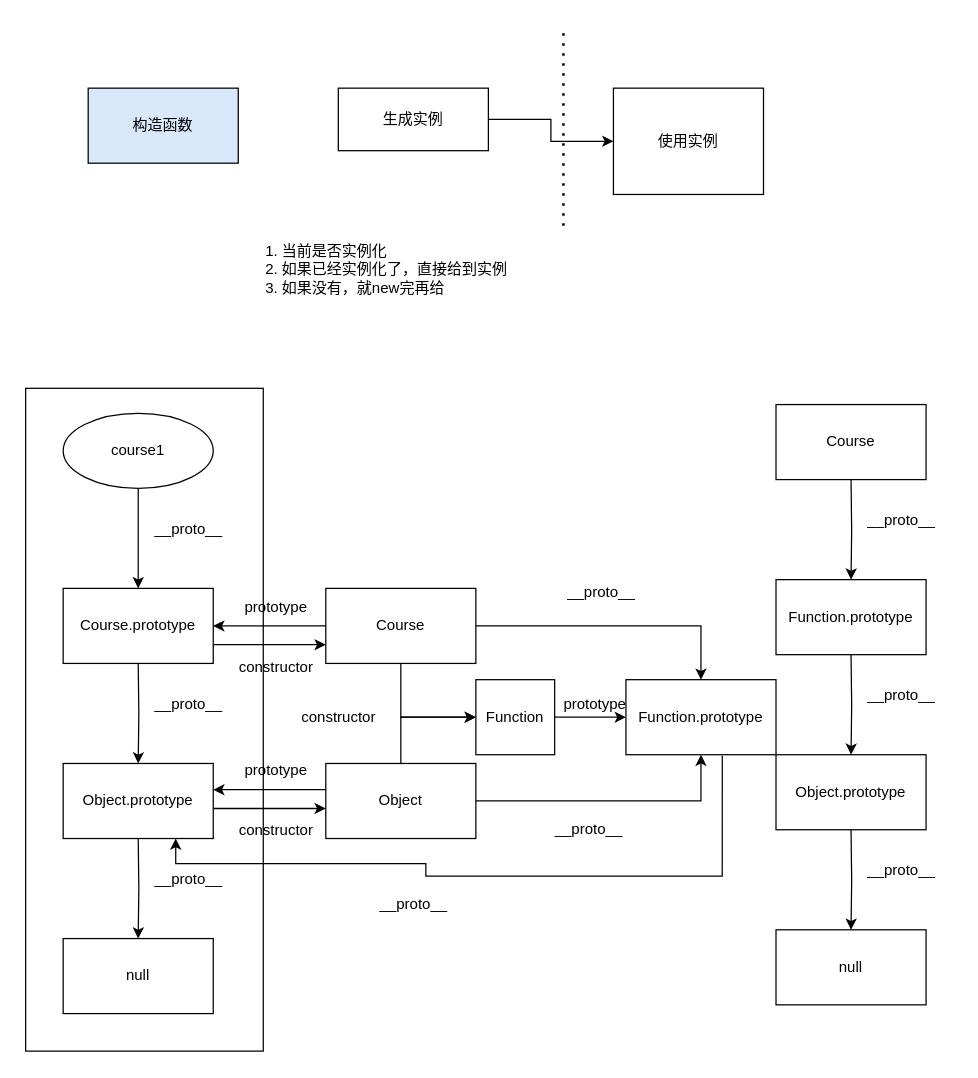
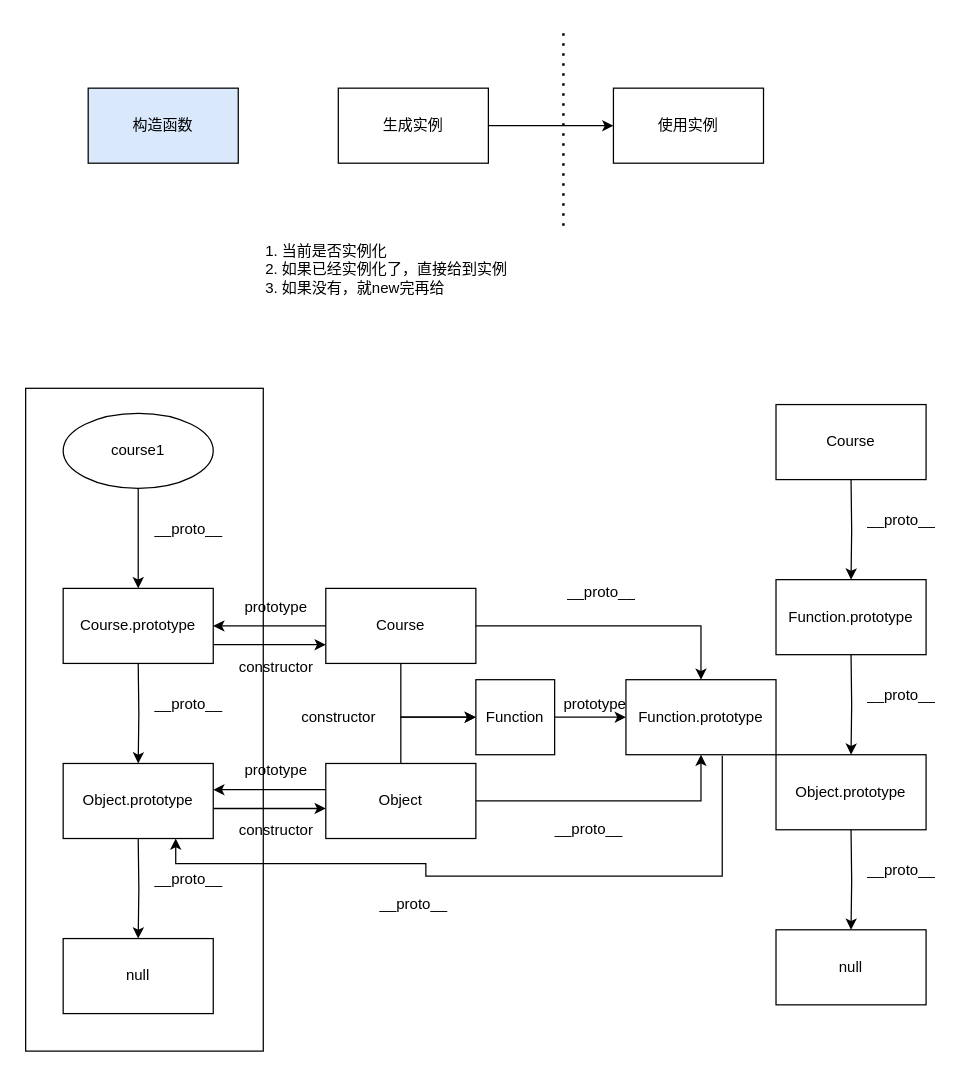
  <mxCell id="0" />
  <mxCell id="1" parent="0" />
  <mxCell id="2" value="" style="rounded=0;whiteSpace=wrap;html=1;" vertex="1" parent="1"><mxGeometry x="20" y="310" width="190" height="530" as="geometry" /></mxCell>
  <mxCell id="3" value="构造函数" style="rounded=0;whiteSpace=wrap;html=1;fillColor=#dae8fc;" vertex="1" parent="1"><mxGeometry x="70" y="70" width="120" height="60" as="geometry" /></mxCell>
  <mxCell id="4" value="" style="edgeStyle=orthogonalEdgeStyle;rounded=0;orthogonalLoop=1;jettySize=auto;html=1;" edge="1" parent="1" source="5" target="6"><mxGeometry relative="1" as="geometry" /></mxCell>
- <mxCell id="5" value="生成实例" style="rounded=0;whiteSpace=wrap;html=1;" vertex="1" parent="1"><mxGeometry x="270" y="70" width="120" height="50" as="geometry" /></mxCell>
- <mxCell id="6" value="使用实例" style="rounded=0;whiteSpace=wrap;html=1;" vertex="1" parent="1"><mxGeometry x="490" y="70" width="120" height="85" as="geometry" /></mxCell>
+ <mxCell id="5" value="生成实例" style="rounded=0;whiteSpace=wrap;html=1;" vertex="1" parent="1"><mxGeometry x="270" y="70" width="120" height="60" as="geometry" /></mxCell>
+ <mxCell id="6" value="使用实例" style="rounded=0;whiteSpace=wrap;html=1;" vertex="1" parent="1"><mxGeometry x="490" y="70" width="120" height="60" as="geometry" /></mxCell>
  <mxCell id="7" value="" style="endArrow=none;dashed=1;html=1;dashPattern=1 3;strokeWidth=2;rounded=0;" edge="1" parent="1"><mxGeometry width="50" height="50" relative="1" as="geometry"><mxPoint x="450" y="180" as="sourcePoint" /><mxPoint x="450" y="20" as="targetPoint" /></mxGeometry></mxCell>
  <mxCell id="8" value="1. 当前是否实例化&lt;br&gt;2. 如果已经实例化了，直接给到实例&lt;br&gt;3. 如果没有，就new完再给" style="text;html=1;strokeColor=none;fillColor=none;align=left;verticalAlign=middle;whiteSpace=wrap;rounded=0;" vertex="1" parent="1"><mxGeometry x="210" y="200" width="220" height="30" as="geometry" /></mxCell>
  <mxCell id="9" value="" style="edgeStyle=orthogonalEdgeStyle;rounded=0;orthogonalLoop=1;jettySize=auto;html=1;" edge="1" parent="1" source="10" target="11"><mxGeometry relative="1" as="geometry" /></mxCell>
  <mxCell id="10" value="course1" style="ellipse;whiteSpace=wrap;html=1;" vertex="1" parent="1"><mxGeometry x="50" y="330" width="120" height="60" as="geometry" /></mxCell>
  <mxCell id="11" value="Course.prototype" style="rounded=0;whiteSpace=wrap;html=1;" vertex="1" parent="1"><mxGeometry x="50" y="470" width="120" height="60" as="geometry" /></mxCell>
  <mxCell id="12" value="__proto__" style="text;html=1;align=center;verticalAlign=middle;resizable=0;points=[];autosize=1;strokeColor=none;fillColor=none;" vertex="1" parent="1"><mxGeometry x="110" y="408" width="80" height="30" as="geometry" /></mxCell>
  <mxCell id="13" value="" style="edgeStyle=orthogonalEdgeStyle;rounded=0;orthogonalLoop=1;jettySize=auto;html=1;" edge="1" parent="1" target="14"><mxGeometry relative="1" as="geometry"><mxPoint x="110" y="530" as="sourcePoint" /></mxGeometry></mxCell>
  <mxCell id="14" value="Object.prototype" style="rounded=0;whiteSpace=wrap;html=1;" vertex="1" parent="1"><mxGeometry x="50" y="610" width="120" height="60" as="geometry" /></mxCell>
  <mxCell id="15" value="__proto__" style="text;html=1;align=center;verticalAlign=middle;resizable=0;points=[];autosize=1;strokeColor=none;fillColor=none;" vertex="1" parent="1"><mxGeometry x="110" y="548" width="80" height="30" as="geometry" /></mxCell>
  <mxCell id="16" value="" style="edgeStyle=orthogonalEdgeStyle;rounded=0;orthogonalLoop=1;jettySize=auto;html=1;" edge="1" parent="1" target="17"><mxGeometry relative="1" as="geometry"><mxPoint x="110" y="670" as="sourcePoint" /></mxGeometry></mxCell>
  <mxCell id="17" value="null" style="rounded=0;whiteSpace=wrap;html=1;" vertex="1" parent="1"><mxGeometry x="50" y="750" width="120" height="60" as="geometry" /></mxCell>
  <mxCell id="18" value="__proto__" style="text;html=1;align=center;verticalAlign=middle;resizable=0;points=[];autosize=1;strokeColor=none;fillColor=none;" vertex="1" parent="1"><mxGeometry x="110" y="688" width="80" height="30" as="geometry" /></mxCell>
  <mxCell id="19" value="Course" style="rounded=0;whiteSpace=wrap;html=1;" vertex="1" parent="1"><mxGeometry x="620" y="323" width="120" height="60" as="geometry" /></mxCell>
  <mxCell id="20" value="" style="edgeStyle=orthogonalEdgeStyle;rounded=0;orthogonalLoop=1;jettySize=auto;html=1;" edge="1" parent="1" target="21"><mxGeometry relative="1" as="geometry"><mxPoint x="680" y="383" as="sourcePoint" /></mxGeometry></mxCell>
  <mxCell id="21" value="Function.prototype" style="rounded=0;whiteSpace=wrap;html=1;" vertex="1" parent="1"><mxGeometry x="620" y="463" width="120" height="60" as="geometry" /></mxCell>
  <mxCell id="22" value="__proto__" style="text;html=1;align=center;verticalAlign=middle;resizable=0;points=[];autosize=1;strokeColor=none;fillColor=none;" vertex="1" parent="1"><mxGeometry x="680" y="401" width="80" height="30" as="geometry" /></mxCell>
  <mxCell id="23" value="" style="edgeStyle=orthogonalEdgeStyle;rounded=0;orthogonalLoop=1;jettySize=auto;html=1;" edge="1" parent="1" target="24"><mxGeometry relative="1" as="geometry"><mxPoint x="680" y="523" as="sourcePoint" /></mxGeometry></mxCell>
  <mxCell id="24" value="Object.prototype" style="rounded=0;whiteSpace=wrap;html=1;" vertex="1" parent="1"><mxGeometry x="620" y="603" width="120" height="60" as="geometry" /></mxCell>
  <mxCell id="25" value="__proto__" style="text;html=1;align=center;verticalAlign=middle;resizable=0;points=[];autosize=1;strokeColor=none;fillColor=none;" vertex="1" parent="1"><mxGeometry x="680" y="541" width="80" height="30" as="geometry" /></mxCell>
  <mxCell id="26" value="" style="edgeStyle=orthogonalEdgeStyle;rounded=0;orthogonalLoop=1;jettySize=auto;html=1;" edge="1" parent="1" target="27"><mxGeometry relative="1" as="geometry"><mxPoint x="680" y="663" as="sourcePoint" /></mxGeometry></mxCell>
  <mxCell id="27" value="null" style="rounded=0;whiteSpace=wrap;html=1;" vertex="1" parent="1"><mxGeometry x="620" y="743" width="120" height="60" as="geometry" /></mxCell>
  <mxCell id="28" value="__proto__" style="text;html=1;align=center;verticalAlign=middle;resizable=0;points=[];autosize=1;strokeColor=none;fillColor=none;" vertex="1" parent="1"><mxGeometry x="680" y="681" width="80" height="30" as="geometry" /></mxCell>
  <mxCell id="29" value="Course" style="rounded=0;whiteSpace=wrap;html=1;" vertex="1" parent="1"><mxGeometry x="260" y="470" width="120" height="60" as="geometry" /></mxCell>
  <mxCell id="30" value="" style="endArrow=classic;html=1;rounded=0;exitX=1;exitY=0.75;exitDx=0;exitDy=0;entryX=0;entryY=0.75;entryDx=0;entryDy=0;" edge="1" parent="1" source="11" target="29"><mxGeometry width="50" height="50" relative="1" as="geometry"><mxPoint x="310" y="590" as="sourcePoint" /><mxPoint x="360" y="540" as="targetPoint" /></mxGeometry></mxCell>
  <mxCell id="31" value="constructor" style="text;html=1;align=center;verticalAlign=middle;resizable=0;points=[];autosize=1;strokeColor=none;fillColor=none;" vertex="1" parent="1"><mxGeometry x="180" y="518" width="80" height="30" as="geometry" /></mxCell>
  <mxCell id="32" value="" style="endArrow=classic;html=1;rounded=0;exitX=0;exitY=0.5;exitDx=0;exitDy=0;entryX=1;entryY=0.5;entryDx=0;entryDy=0;" edge="1" parent="1" source="29" target="11"><mxGeometry width="50" height="50" relative="1" as="geometry"><mxPoint x="310" y="590" as="sourcePoint" /><mxPoint x="360" y="540" as="targetPoint" /></mxGeometry></mxCell>
  <mxCell id="33" value="prototype" style="text;html=1;align=center;verticalAlign=middle;resizable=0;points=[];autosize=1;strokeColor=none;fillColor=none;" vertex="1" parent="1"><mxGeometry x="185" y="470" width="70" height="30" as="geometry" /></mxCell>
  <mxCell id="34" value="Object" style="rounded=0;whiteSpace=wrap;html=1;" vertex="1" parent="1"><mxGeometry x="260" y="610" width="120" height="60" as="geometry" /></mxCell>
  <mxCell id="35" value="" style="endArrow=classic;html=1;rounded=0;exitX=1;exitY=0.75;exitDx=0;exitDy=0;entryX=0;entryY=0.75;entryDx=0;entryDy=0;" edge="1" parent="1"><mxGeometry width="50" height="50" relative="1" as="geometry"><mxPoint x="170" y="646" as="sourcePoint" /><mxPoint x="260" y="646" as="targetPoint" /></mxGeometry></mxCell>
  <mxCell id="36" value="constructor" style="text;html=1;align=center;verticalAlign=middle;resizable=0;points=[];autosize=1;strokeColor=none;fillColor=none;" vertex="1" parent="1"><mxGeometry x="180" y="649" width="80" height="30" as="geometry" /></mxCell>
  <mxCell id="37" value="" style="endArrow=classic;html=1;rounded=0;exitX=0;exitY=0.5;exitDx=0;exitDy=0;entryX=1;entryY=0.5;entryDx=0;entryDy=0;" edge="1" parent="1"><mxGeometry width="50" height="50" relative="1" as="geometry"><mxPoint x="260" y="631" as="sourcePoint" /><mxPoint x="170" y="631" as="targetPoint" /></mxGeometry></mxCell>
  <mxCell id="38" value="prototype" style="text;html=1;align=center;verticalAlign=middle;resizable=0;points=[];autosize=1;strokeColor=none;fillColor=none;" vertex="1" parent="1"><mxGeometry x="185" y="601" width="70" height="30" as="geometry" /></mxCell>
  <mxCell id="39" value="Function.prototype" style="rounded=0;whiteSpace=wrap;html=1;" vertex="1" parent="1"><mxGeometry x="500" y="543" width="120" height="60" as="geometry" /></mxCell>
  <mxCell id="40" value="" style="endArrow=classic;html=1;rounded=0;exitX=1;exitY=0.5;exitDx=0;exitDy=0;entryX=0.5;entryY=0;entryDx=0;entryDy=0;" edge="1" parent="1" source="29" target="39"><mxGeometry width="50" height="50" relative="1" as="geometry"><mxPoint x="400" y="590" as="sourcePoint" /><mxPoint x="450" y="540" as="targetPoint" /><Array as="points"><mxPoint x="560" y="500" /></Array></mxGeometry></mxCell>
  <mxCell id="41" value="__proto__" style="text;html=1;align=center;verticalAlign=middle;resizable=0;points=[];autosize=1;strokeColor=none;fillColor=none;" vertex="1" parent="1"><mxGeometry x="440" y="458" width="80" height="30" as="geometry" /></mxCell>
  <mxCell id="42" value="" style="edgeStyle=orthogonalEdgeStyle;rounded=0;orthogonalLoop=1;jettySize=auto;html=1;" edge="1" parent="1" source="43" target="39"><mxGeometry relative="1" as="geometry" /></mxCell>
  <mxCell id="43" value="Function" style="rounded=0;whiteSpace=wrap;html=1;" vertex="1" parent="1"><mxGeometry x="380" y="543" width="63" height="60" as="geometry" /></mxCell>
  <mxCell id="44" value="prototype" style="text;html=1;align=center;verticalAlign=middle;resizable=0;points=[];autosize=1;strokeColor=none;fillColor=none;" vertex="1" parent="1"><mxGeometry x="440" y="548" width="70" height="30" as="geometry" /></mxCell>
  <mxCell id="45" value="" style="endArrow=classic;html=1;rounded=0;exitX=0.5;exitY=1;exitDx=0;exitDy=0;entryX=0;entryY=0.5;entryDx=0;entryDy=0;" edge="1" parent="1" source="29" target="43"><mxGeometry width="50" height="50" relative="1" as="geometry"><mxPoint x="400" y="590" as="sourcePoint" /><mxPoint x="450" y="540" as="targetPoint" /><Array as="points"><mxPoint x="320" y="573" /></Array></mxGeometry></mxCell>
  <mxCell id="46" value="" style="endArrow=classic;html=1;rounded=0;exitX=0.5;exitY=0;exitDx=0;exitDy=0;entryX=0;entryY=0.5;entryDx=0;entryDy=0;" edge="1" parent="1" source="34" target="43"><mxGeometry width="50" height="50" relative="1" as="geometry"><mxPoint x="400" y="590" as="sourcePoint" /><mxPoint x="450" y="540" as="targetPoint" /><Array as="points"><mxPoint x="320" y="573" /></Array></mxGeometry></mxCell>
  <mxCell id="47" value="constructor" style="text;html=1;align=center;verticalAlign=middle;resizable=0;points=[];autosize=1;strokeColor=none;fillColor=none;" vertex="1" parent="1"><mxGeometry x="230" y="558" width="80" height="30" as="geometry" /></mxCell>
  <mxCell id="48" value="" style="endArrow=classic;html=1;rounded=0;exitX=1;exitY=0.5;exitDx=0;exitDy=0;entryX=0.5;entryY=1;entryDx=0;entryDy=0;" edge="1" parent="1" source="34" target="39"><mxGeometry width="50" height="50" relative="1" as="geometry"><mxPoint x="400" y="590" as="sourcePoint" /><mxPoint x="450" y="540" as="targetPoint" /><Array as="points"><mxPoint x="560" y="640" /></Array></mxGeometry></mxCell>
  <mxCell id="49" value="__proto__" style="text;html=1;align=center;verticalAlign=middle;resizable=0;points=[];autosize=1;strokeColor=none;fillColor=none;" vertex="1" parent="1"><mxGeometry x="430" y="648" width="80" height="30" as="geometry" /></mxCell>
  <mxCell id="50" value="" style="endArrow=classic;html=1;rounded=0;exitX=0.642;exitY=1.012;exitDx=0;exitDy=0;exitPerimeter=0;entryX=0.75;entryY=1;entryDx=0;entryDy=0;" edge="1" parent="1" source="39" target="14"><mxGeometry width="50" height="50" relative="1" as="geometry"><mxPoint x="400" y="590" as="sourcePoint" /><mxPoint x="450" y="540" as="targetPoint" /><Array as="points"><mxPoint x="577" y="700" /><mxPoint x="420" y="700" /><mxPoint x="340" y="700" /><mxPoint x="340" y="690" /><mxPoint x="140" y="690" /></Array></mxGeometry></mxCell>
  <mxCell id="51" value="__proto__" style="text;html=1;align=center;verticalAlign=middle;resizable=0;points=[];autosize=1;strokeColor=none;fillColor=none;" vertex="1" parent="1"><mxGeometry x="290" y="708" width="80" height="30" as="geometry" /></mxCell>
